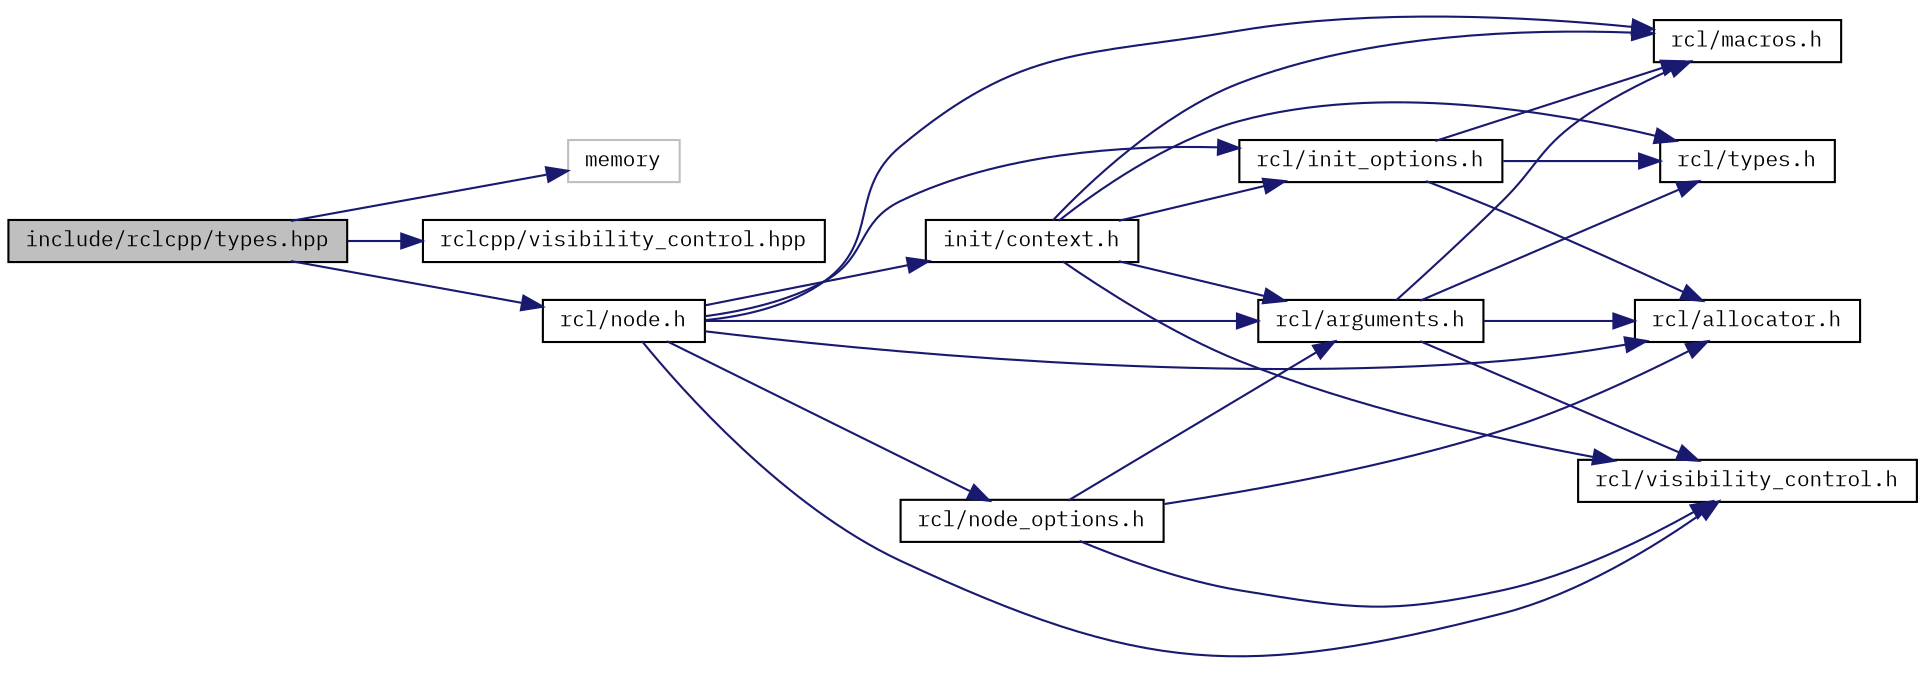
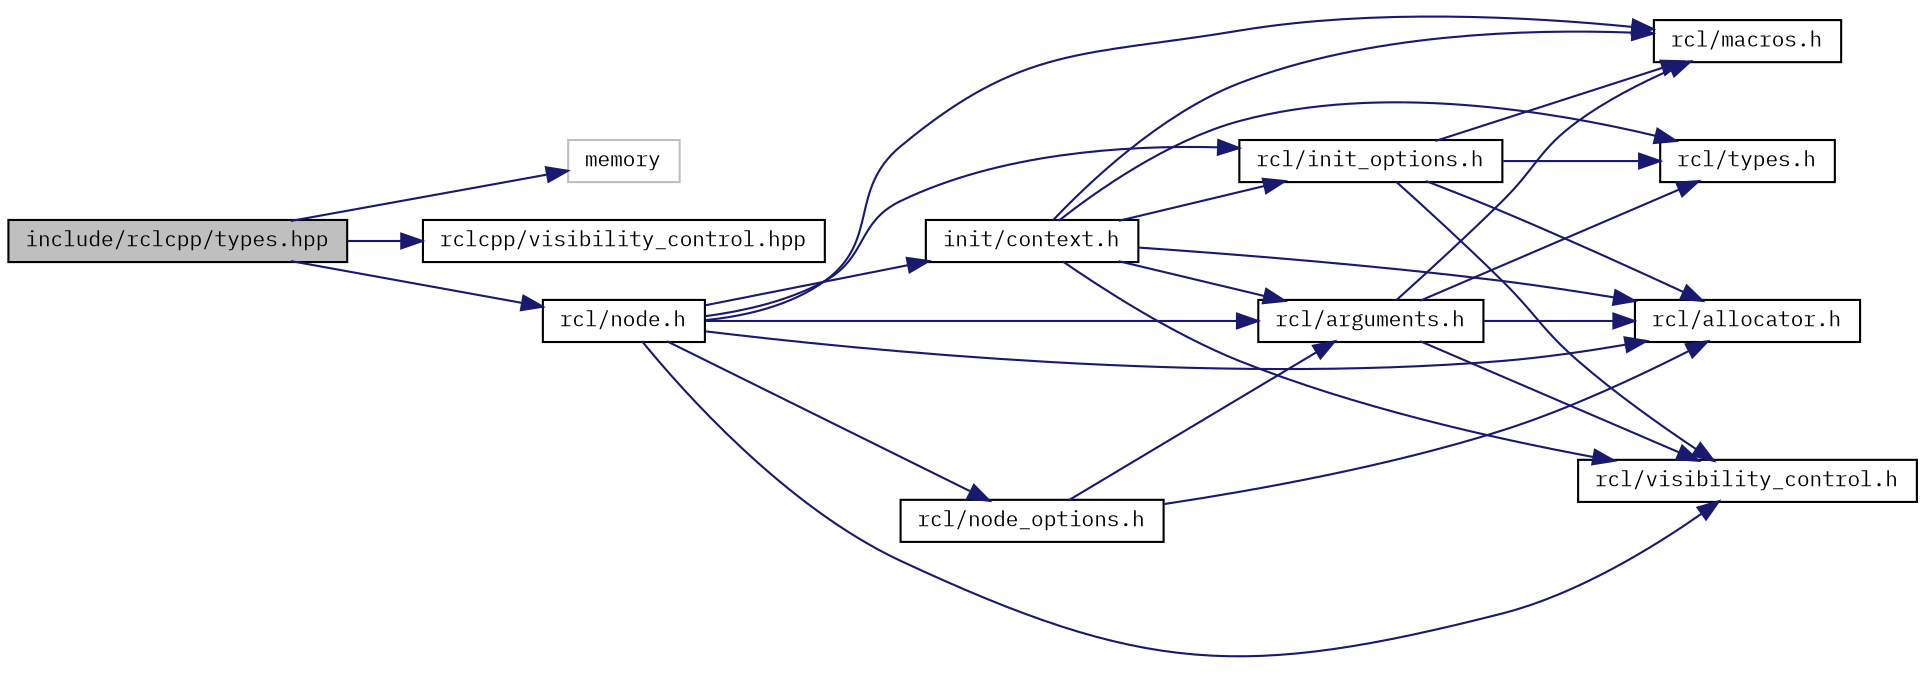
  digraph {
    fontname="IBM Plex Mono"
    rankdir=LR
    node [color=black fillcolor=white fontname="IBM Plex Mono" fontsize=10 shape=record style=filled]
    edge [color=midnightblue fontname="IBM Plex Mono" fontsize=10 labelfontname=Helvetica labelfontsize=10 style=solid]
    n1 [fillcolor=grey75 fontcolor=black height=0.2 label="include/rclcpp/types.hpp" width=0.4]
    n2 [color=grey75 height=0.2 label=memory width=0.4]
    n3 [height=0.2 label="rclcpp/visibility_control.hpp" width=0.4]
    n4 [height=0.2 label="rcl/node.h" width=0.4]
    n5 [height=0.2 label="rcl/allocator.h" width=0.4]
    n6 [height=0.2 label="rcl/arguments.h" width=0.4]
    n7 [height=0.2 label="rcl/macros.h" width=0.4]
    n8 [height=0.2 label="rcl/visibility_control.h" width=0.4]
    n9 [height=0.2 label="init/context.h" width=0.4]
    n10 [height=0.2 label="rcl/node_options.h" width=0.4]
    n11 [height=0.2 label="rcl/init_options.h" width=0.4]
    n12 [height=0.2 label="rcl/types.h" width=0.4]
    n1 -> n2
    n1 -> n3
    n1 -> n4
    n4 -> n5
    n4 -> n6
    n4 -> n7
    n4 -> n8
    n4 -> n9
    n4 -> n10
    n4 -> n11
    n6 -> n5
    n6 -> n7
    n6 -> n8
    n6 -> n12
+   n9 -> n5
    n9 -> n6
    n9 -> n7
    n9 -> n8
    n9 -> n11
    n9 -> n12
    n10 -> n5
    n10 -> n6
    n11 -> n5
    n11 -> n7
-   n10 -> n8
+   n11 -> n8
    n11 -> n12
  }
